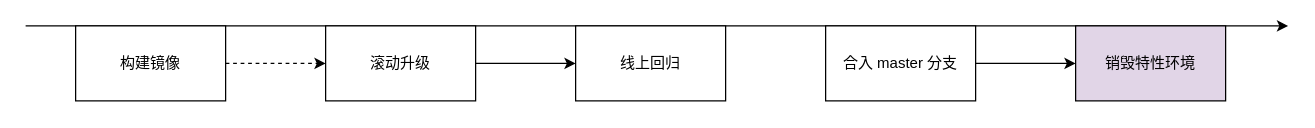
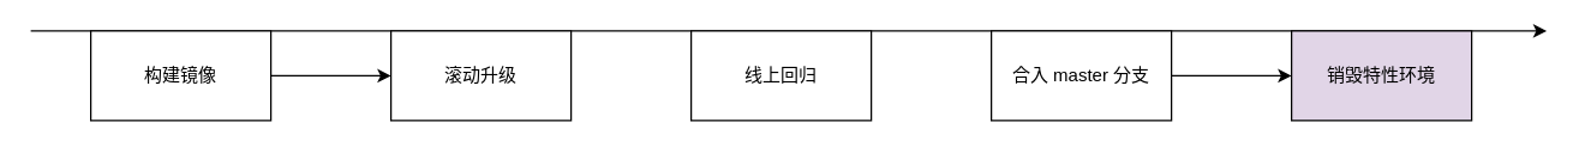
  <mxCell id="0" />
  <mxCell id="1" parent="0" />
  <mxCell id="2" value="" style="endArrow=classic;html=1;rounded=0;" edge="1" parent="1"><mxGeometry width="50" height="50" relative="1" as="geometry"><mxPoint x="20" y="20" as="sourcePoint" /><mxPoint x="1030" y="20" as="targetPoint" /></mxGeometry></mxCell>
- <mxCell id="3" style="edgeStyle=orthogonalEdgeStyle;rounded=0;orthogonalLoop=1;jettySize=auto;html=1;entryX=0;entryY=0.5;entryDx=0;entryDy=0;dashed=1;" edge="1" parent="1" source="4" target="6"><mxGeometry relative="1" as="geometry" /></mxCell>
+ <mxCell id="3" style="edgeStyle=orthogonalEdgeStyle;rounded=0;orthogonalLoop=1;jettySize=auto;html=1;entryX=0;entryY=0.5;entryDx=0;entryDy=0;" edge="1" parent="1" source="4" target="6"><mxGeometry relative="1" as="geometry" /></mxCell>
  <mxCell id="4" value="构建镜像" style="rounded=0;whiteSpace=wrap;html=1;" vertex="1" parent="1"><mxGeometry x="60" y="20" width="120" height="60" as="geometry" /></mxCell>
- <mxCell id="5" value="" style="edgeStyle=orthogonalEdgeStyle;rounded=0;orthogonalLoop=1;jettySize=auto;html=1;" edge="1" parent="1" source="6" target="7"><mxGeometry relative="1" as="geometry" /></mxCell>
  <mxCell id="6" value="滚动升级" style="rounded=0;whiteSpace=wrap;html=1;" vertex="1" parent="1"><mxGeometry x="260" y="20" width="120" height="60" as="geometry" /></mxCell>
  <mxCell id="7" value="线上回归" style="rounded=0;whiteSpace=wrap;html=1;" vertex="1" parent="1"><mxGeometry x="460" y="20" width="120" height="60" as="geometry" /></mxCell>
  <mxCell id="8" value="" style="edgeStyle=orthogonalEdgeStyle;rounded=0;orthogonalLoop=1;jettySize=auto;html=1;" edge="1" parent="1" source="9" target="10"><mxGeometry relative="1" as="geometry" /></mxCell>
  <mxCell id="9" value="合入 master 分支" style="rounded=0;whiteSpace=wrap;html=1;" vertex="1" parent="1"><mxGeometry x="660" y="20" width="120" height="60" as="geometry" /></mxCell>
  <mxCell id="10" value="销毁特性环境" style="rounded=0;whiteSpace=wrap;html=1;fillColor=#e1d5e7;" vertex="1" parent="1"><mxGeometry x="860" y="20" width="120" height="60" as="geometry" /></mxCell>
